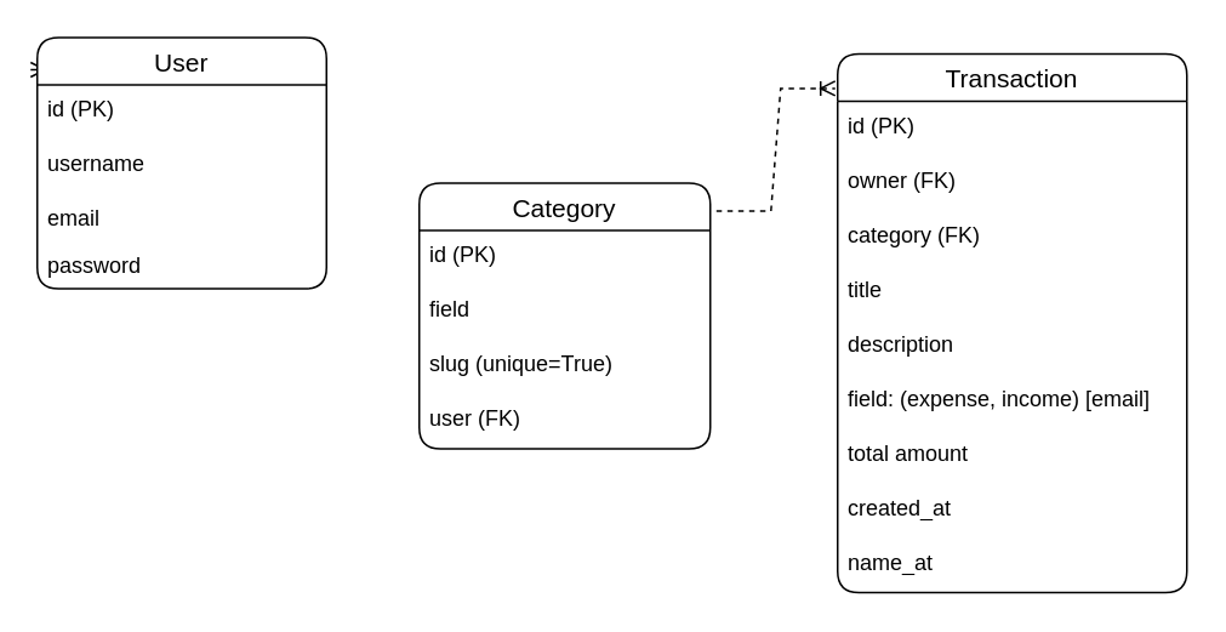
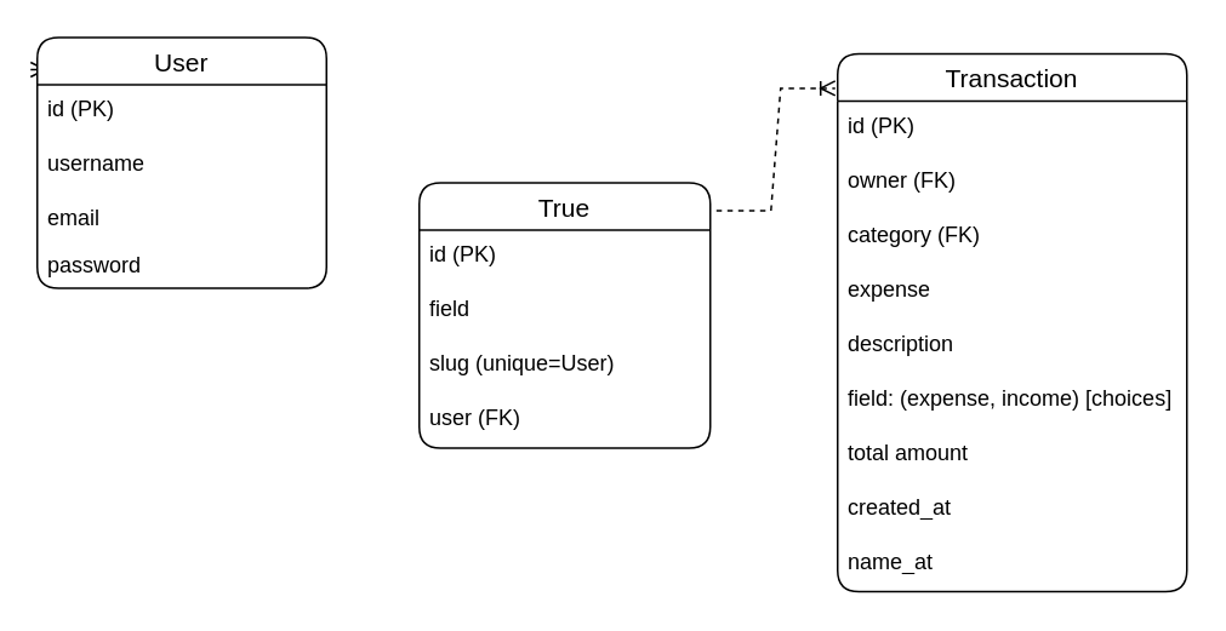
  <mxCell id="0" />
  <mxCell id="1" parent="0" />
- <mxCell id="2" value="Category" style="swimlane;fontStyle=0;childLayout=stackLayout;horizontal=1;startSize=26;horizontalStack=0;resizeParent=1;resizeParentMax=0;resizeLast=0;collapsible=1;marginBottom=0;align=center;fontSize=14;rounded=1;" parent="1" vertex="1"><mxGeometry x="230" y="100" width="160" height="146" as="geometry" /></mxCell>
+ <mxCell id="2" value="True" style="swimlane;fontStyle=0;childLayout=stackLayout;horizontal=1;startSize=26;horizontalStack=0;resizeParent=1;resizeParentMax=0;resizeLast=0;collapsible=1;marginBottom=0;align=center;fontSize=14;rounded=1;" parent="1" vertex="1"><mxGeometry x="230" y="100" width="160" height="146" as="geometry" /></mxCell>
  <mxCell id="3" value="id (PK)" style="text;strokeColor=none;fillColor=none;spacingLeft=4;spacingRight=4;overflow=hidden;rotatable=0;points=[[0,0.5],[1,0.5]];portConstraint=eastwest;fontSize=12;whiteSpace=wrap;html=1;" parent="2" vertex="1"><mxGeometry y="26" width="160" height="30" as="geometry" /></mxCell>
  <mxCell id="4" value="field" style="text;strokeColor=none;fillColor=none;spacingLeft=4;spacingRight=4;overflow=hidden;rotatable=0;points=[[0,0.5],[1,0.5]];portConstraint=eastwest;fontSize=12;whiteSpace=wrap;html=1;" parent="2" vertex="1"><mxGeometry y="56" width="160" height="30" as="geometry" /></mxCell>
- <mxCell id="5" value="slug (unique=True)" style="text;strokeColor=none;fillColor=none;spacingLeft=4;spacingRight=4;overflow=hidden;rotatable=0;points=[[0,0.5],[1,0.5]];portConstraint=eastwest;fontSize=12;whiteSpace=wrap;html=1;" parent="2" vertex="1"><mxGeometry y="86" width="160" height="30" as="geometry" /></mxCell>
+ <mxCell id="5" value="slug (unique=User)" style="text;strokeColor=none;fillColor=none;spacingLeft=4;spacingRight=4;overflow=hidden;rotatable=0;points=[[0,0.5],[1,0.5]];portConstraint=eastwest;fontSize=12;whiteSpace=wrap;html=1;" parent="2" vertex="1"><mxGeometry y="86" width="160" height="30" as="geometry" /></mxCell>
  <mxCell id="6" value="user (FK)" style="text;strokeColor=none;fillColor=none;spacingLeft=4;spacingRight=4;overflow=hidden;rotatable=0;points=[[0,0.5],[1,0.5]];portConstraint=eastwest;fontSize=12;whiteSpace=wrap;html=1;" parent="2" vertex="1"><mxGeometry y="116" width="160" height="30" as="geometry" /></mxCell>
  <mxCell id="7" value="Transaction" style="swimlane;fontStyle=0;childLayout=stackLayout;horizontal=1;startSize=26;horizontalStack=0;resizeParent=1;resizeParentMax=0;resizeLast=0;collapsible=1;marginBottom=0;align=center;fontSize=14;rounded=1;" parent="1" vertex="1"><mxGeometry x="460" y="29" width="192" height="296" as="geometry" /></mxCell>
  <mxCell id="8" value="id (PK)" style="text;strokeColor=none;fillColor=none;spacingLeft=4;spacingRight=4;overflow=hidden;rotatable=0;points=[[0,0.5],[1,0.5]];portConstraint=eastwest;fontSize=12;whiteSpace=wrap;html=1;rounded=1;" parent="7" vertex="1"><mxGeometry y="26" width="192" height="30" as="geometry" /></mxCell>
  <mxCell id="9" value="owner (FK)" style="text;strokeColor=none;fillColor=none;spacingLeft=4;spacingRight=4;overflow=hidden;rotatable=0;points=[[0,0.5],[1,0.5]];portConstraint=eastwest;fontSize=12;whiteSpace=wrap;html=1;rounded=1;" parent="7" vertex="1"><mxGeometry y="56" width="192" height="30" as="geometry" /></mxCell>
  <mxCell id="10" value="category (FK)" style="text;strokeColor=none;fillColor=none;spacingLeft=4;spacingRight=4;overflow=hidden;rotatable=0;points=[[0,0.5],[1,0.5]];portConstraint=eastwest;fontSize=12;whiteSpace=wrap;html=1;rounded=1;" parent="7" vertex="1"><mxGeometry y="86" width="192" height="30" as="geometry" /></mxCell>
- <mxCell id="11" value="title" style="text;strokeColor=none;fillColor=none;spacingLeft=4;spacingRight=4;overflow=hidden;rotatable=0;points=[[0,0.5],[1,0.5]];portConstraint=eastwest;fontSize=12;whiteSpace=wrap;html=1;rounded=1;" parent="7" vertex="1"><mxGeometry y="116" width="192" height="30" as="geometry" /></mxCell>
+ <mxCell id="11" value="expense" style="text;strokeColor=none;fillColor=none;spacingLeft=4;spacingRight=4;overflow=hidden;rotatable=0;points=[[0,0.5],[1,0.5]];portConstraint=eastwest;fontSize=12;whiteSpace=wrap;html=1;rounded=1;" parent="7" vertex="1"><mxGeometry y="116" width="192" height="30" as="geometry" /></mxCell>
  <mxCell id="12" value="description" style="text;strokeColor=none;fillColor=none;spacingLeft=4;spacingRight=4;overflow=hidden;rotatable=0;points=[[0,0.5],[1,0.5]];portConstraint=eastwest;fontSize=12;whiteSpace=wrap;html=1;rounded=1;" parent="7" vertex="1"><mxGeometry y="146" width="192" height="30" as="geometry" /></mxCell>
- <mxCell id="13" value="field: (expense, income) [email]" style="text;strokeColor=none;fillColor=none;spacingLeft=4;spacingRight=4;overflow=hidden;rotatable=0;points=[[0,0.5],[1,0.5]];portConstraint=eastwest;fontSize=12;whiteSpace=wrap;html=1;rounded=1;" parent="7" vertex="1"><mxGeometry y="176" width="192" height="30" as="geometry" /></mxCell>
+ <mxCell id="13" value="field: (expense, income) [choices]" style="text;strokeColor=none;fillColor=none;spacingLeft=4;spacingRight=4;overflow=hidden;rotatable=0;points=[[0,0.5],[1,0.5]];portConstraint=eastwest;fontSize=12;whiteSpace=wrap;html=1;rounded=1;" parent="7" vertex="1"><mxGeometry y="176" width="192" height="30" as="geometry" /></mxCell>
  <mxCell id="14" value="total amount" style="text;strokeColor=none;fillColor=none;spacingLeft=4;spacingRight=4;overflow=hidden;rotatable=0;points=[[0,0.5],[1,0.5]];portConstraint=eastwest;fontSize=12;whiteSpace=wrap;html=1;rounded=1;" parent="7" vertex="1"><mxGeometry y="206" width="192" height="30" as="geometry" /></mxCell>
  <mxCell id="15" value="created_at" style="text;strokeColor=none;fillColor=none;spacingLeft=4;spacingRight=4;overflow=hidden;rotatable=0;points=[[0,0.5],[1,0.5]];portConstraint=eastwest;fontSize=12;whiteSpace=wrap;html=1;rounded=1;" parent="7" vertex="1"><mxGeometry y="236" width="192" height="30" as="geometry" /></mxCell>
  <mxCell id="16" value="name_at" style="text;strokeColor=none;fillColor=none;spacingLeft=4;spacingRight=4;overflow=hidden;rotatable=0;points=[[0,0.5],[1,0.5]];portConstraint=eastwest;fontSize=12;whiteSpace=wrap;html=1;rounded=1;" parent="7" vertex="1"><mxGeometry y="266" width="192" height="30" as="geometry" /></mxCell>
  <mxCell id="17" value="" style="edgeStyle=entityRelationEdgeStyle;fontSize=12;html=1;endArrow=ERoneToMany;rounded=0;exitX=1.021;exitY=0.105;exitDx=0;exitDy=0;exitPerimeter=0;entryX=-0.007;entryY=0.064;entryDx=0;entryDy=0;entryPerimeter=0;dashed=1;" parent="1" source="2" target="7" edge="1"><mxGeometry width="100" height="100" relative="1" as="geometry"><mxPoint x="350" y="160" as="sourcePoint" /><mxPoint x="450" y="60" as="targetPoint" /></mxGeometry></mxCell>
  <mxCell id="18" value="" style="edgeStyle=entityRelationEdgeStyle;fontSize=12;html=1;endArrow=ERoneToMany;rounded=0;entryX=-0.023;entryY=0.128;entryDx=0;entryDy=0;entryPerimeter=0;" parent="1" target="19" edge="1"><mxGeometry width="100" height="100" relative="1" as="geometry"><mxPoint x="120" y="40" as="sourcePoint" /><mxPoint x="226" y="115" as="targetPoint" /></mxGeometry></mxCell>
  <mxCell id="19" value="User" style="swimlane;fontStyle=0;childLayout=stackLayout;horizontal=1;startSize=26;horizontalStack=0;resizeParent=1;resizeParentMax=0;resizeLast=0;collapsible=1;marginBottom=0;align=center;fontSize=14;rounded=1;" parent="1" vertex="1"><mxGeometry x="20" y="20" width="159" height="138" as="geometry" /></mxCell>
  <mxCell id="20" value="id (PK)" style="text;strokeColor=none;fillColor=none;spacingLeft=4;spacingRight=4;overflow=hidden;rotatable=0;points=[[0,0.5],[1,0.5]];portConstraint=eastwest;fontSize=12;whiteSpace=wrap;html=1;rounded=1;" parent="19" vertex="1"><mxGeometry y="26" width="159" height="30" as="geometry" /></mxCell>
  <mxCell id="21" value="username" style="text;strokeColor=none;fillColor=none;spacingLeft=4;spacingRight=4;overflow=hidden;rotatable=0;points=[[0,0.5],[1,0.5]];portConstraint=eastwest;fontSize=12;whiteSpace=wrap;html=1;container=0;" parent="19" vertex="1"><mxGeometry y="56" width="159" height="30" as="geometry" /></mxCell>
  <mxCell id="22" value="email" style="text;strokeColor=none;fillColor=none;spacingLeft=4;spacingRight=4;overflow=hidden;rotatable=0;points=[[0,0.5],[1,0.5]];portConstraint=eastwest;fontSize=12;whiteSpace=wrap;html=1;" parent="19" vertex="1"><mxGeometry y="86" width="159" height="26" as="geometry" /></mxCell>
  <mxCell id="23" value="password" style="text;strokeColor=none;fillColor=none;spacingLeft=4;spacingRight=4;overflow=hidden;rotatable=0;points=[[0,0.5],[1,0.5]];portConstraint=eastwest;fontSize=12;whiteSpace=wrap;html=1;" parent="19" vertex="1"><mxGeometry y="112" width="159" height="26" as="geometry" /></mxCell>
